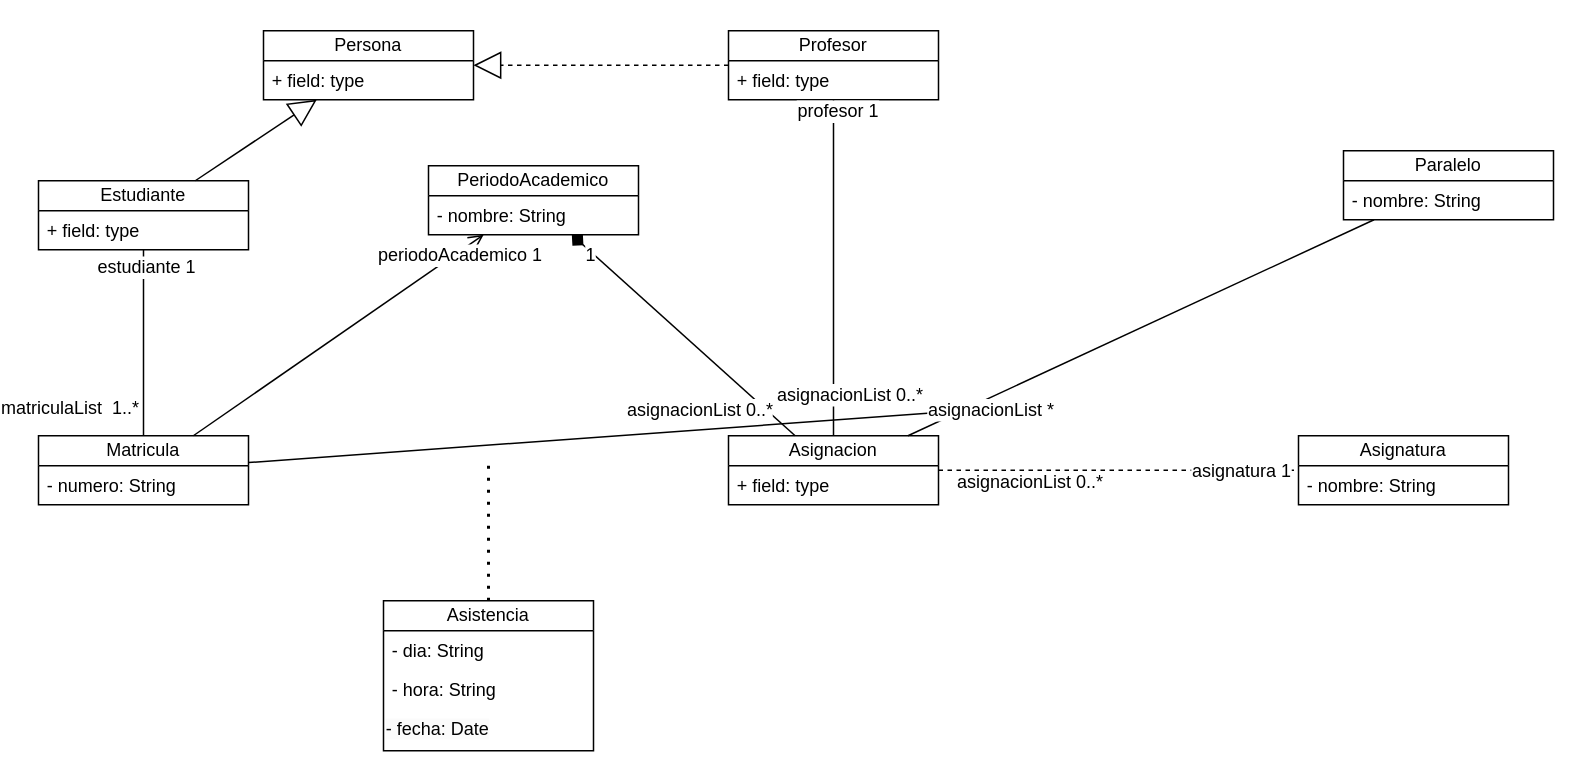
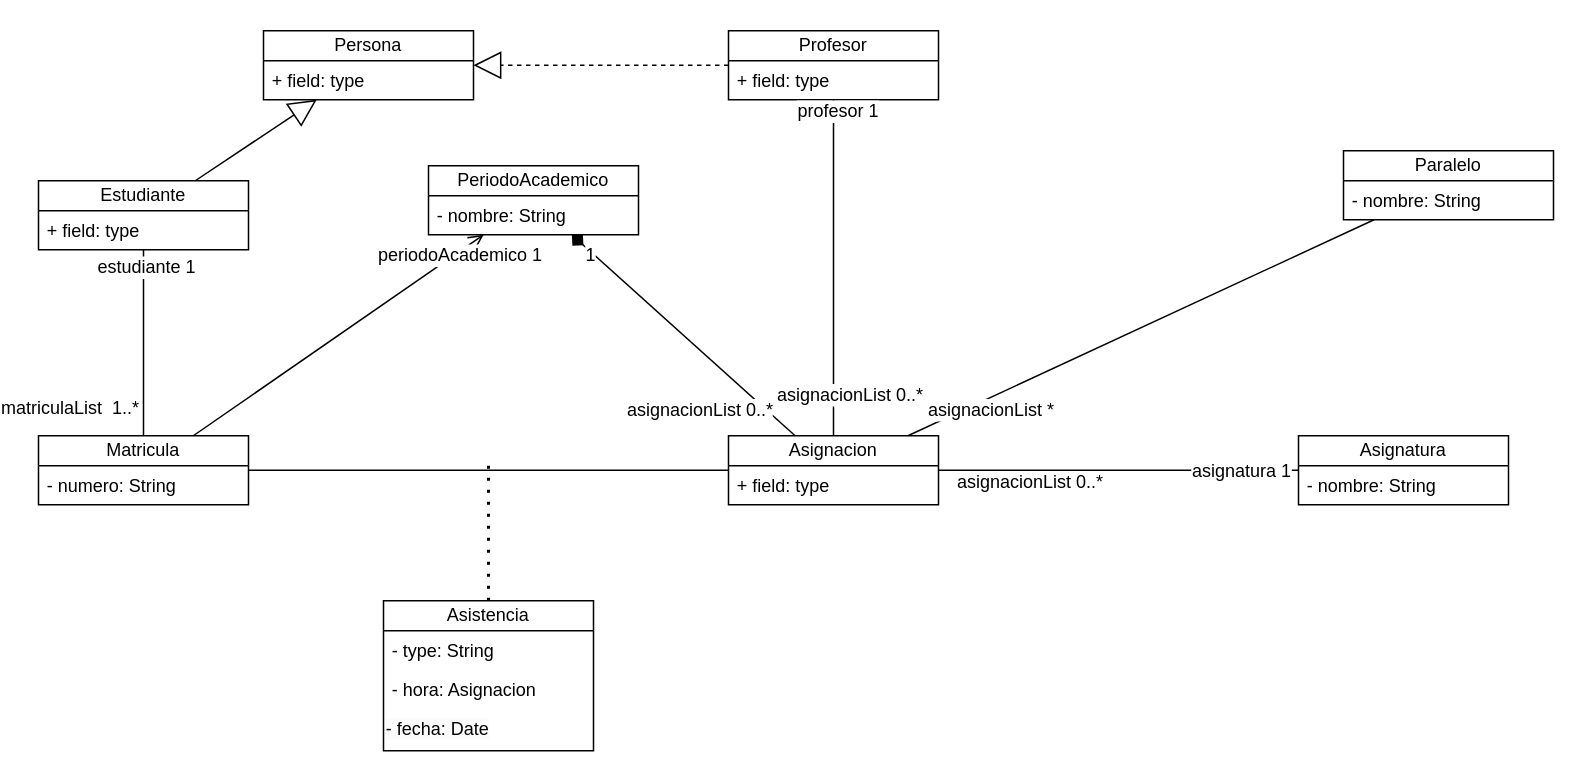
  <mxCell id="0" />
  <mxCell id="1" parent="0" />
  <mxCell id="2" value="Persona" style="swimlane;fontStyle=0;childLayout=stackLayout;horizontal=1;startSize=20;fillColor=none;horizontalStack=0;resizeParent=1;resizeParentMax=0;resizeLast=0;collapsible=1;marginBottom=0;whiteSpace=wrap;html=1;" vertex="1" parent="1"><mxGeometry x="170" y="20" width="140" height="46" as="geometry" /></mxCell>
  <mxCell id="3" value="+ field: type" style="text;strokeColor=none;fillColor=none;align=left;verticalAlign=top;spacingLeft=4;spacingRight=4;overflow=hidden;rotatable=0;points=[[0,0.5],[1,0.5]];portConstraint=eastwest;whiteSpace=wrap;html=1;" vertex="1" parent="2"><mxGeometry y="20" width="140" height="26" as="geometry" /></mxCell>
  <mxCell id="4" value="Profesor" style="swimlane;fontStyle=0;childLayout=stackLayout;horizontal=1;startSize=20;fillColor=none;horizontalStack=0;resizeParent=1;resizeParentMax=0;resizeLast=0;collapsible=1;marginBottom=0;whiteSpace=wrap;html=1;" vertex="1" parent="1"><mxGeometry x="480" y="20" width="140" height="46" as="geometry" /></mxCell>
  <mxCell id="5" value="+ field: type" style="text;strokeColor=none;fillColor=none;align=left;verticalAlign=top;spacingLeft=4;spacingRight=4;overflow=hidden;rotatable=0;points=[[0,0.5],[1,0.5]];portConstraint=eastwest;whiteSpace=wrap;html=1;" vertex="1" parent="4"><mxGeometry y="20" width="140" height="26" as="geometry" /></mxCell>
  <mxCell id="6" value="Paralelo" style="swimlane;fontStyle=0;childLayout=stackLayout;horizontal=1;startSize=20;fillColor=none;horizontalStack=0;resizeParent=1;resizeParentMax=0;resizeLast=0;collapsible=1;marginBottom=0;whiteSpace=wrap;html=1;" vertex="1" parent="1"><mxGeometry x="890" y="100" width="140" height="46" as="geometry" /></mxCell>
  <mxCell id="7" value="- nombre: String" style="text;strokeColor=none;fillColor=none;align=left;verticalAlign=top;spacingLeft=4;spacingRight=4;overflow=hidden;rotatable=0;points=[[0,0.5],[1,0.5]];portConstraint=eastwest;whiteSpace=wrap;html=1;" vertex="1" parent="6"><mxGeometry y="20" width="140" height="26" as="geometry" /></mxCell>
  <mxCell id="8" value="Estudiante" style="swimlane;fontStyle=0;childLayout=stackLayout;horizontal=1;startSize=20;fillColor=none;horizontalStack=0;resizeParent=1;resizeParentMax=0;resizeLast=0;collapsible=1;marginBottom=0;whiteSpace=wrap;html=1;" vertex="1" parent="1"><mxGeometry x="20" y="120" width="140" height="46" as="geometry" /></mxCell>
  <mxCell id="9" value="+ field: type" style="text;strokeColor=none;fillColor=none;align=left;verticalAlign=top;spacingLeft=4;spacingRight=4;overflow=hidden;rotatable=0;points=[[0,0.5],[1,0.5]];portConstraint=eastwest;whiteSpace=wrap;html=1;" vertex="1" parent="8"><mxGeometry y="20" width="140" height="26" as="geometry" /></mxCell>
  <mxCell id="10" value="Asignatura" style="swimlane;fontStyle=0;childLayout=stackLayout;horizontal=1;startSize=20;fillColor=none;horizontalStack=0;resizeParent=1;resizeParentMax=0;resizeLast=0;collapsible=1;marginBottom=0;whiteSpace=wrap;html=1;" vertex="1" parent="1"><mxGeometry x="860" y="290" width="140" height="46" as="geometry" /></mxCell>
  <mxCell id="11" value="- nombre: String" style="text;strokeColor=none;fillColor=none;align=left;verticalAlign=top;spacingLeft=4;spacingRight=4;overflow=hidden;rotatable=0;points=[[0,0.5],[1,0.5]];portConstraint=eastwest;whiteSpace=wrap;html=1;" vertex="1" parent="10"><mxGeometry y="20" width="140" height="26" as="geometry" /></mxCell>
  <mxCell id="12" value="Matricula" style="swimlane;fontStyle=0;childLayout=stackLayout;horizontal=1;startSize=20;fillColor=none;horizontalStack=0;resizeParent=1;resizeParentMax=0;resizeLast=0;collapsible=1;marginBottom=0;whiteSpace=wrap;html=1;" vertex="1" parent="1"><mxGeometry x="20" y="290" width="140" height="46" as="geometry" /></mxCell>
  <mxCell id="13" value="- numero: String" style="text;strokeColor=none;fillColor=none;align=left;verticalAlign=top;spacingLeft=4;spacingRight=4;overflow=hidden;rotatable=0;points=[[0,0.5],[1,0.5]];portConstraint=eastwest;whiteSpace=wrap;html=1;" vertex="1" parent="12"><mxGeometry y="20" width="140" height="26" as="geometry" /></mxCell>
  <mxCell id="14" value="" style="endArrow=block;endSize=16;endFill=0;html=1;rounded=0;fontSize=12;dashed=1;" edge="1" parent="1" source="4" target="2"><mxGeometry width="160" relative="1" as="geometry"><mxPoint x="660" y="270" as="sourcePoint" /><mxPoint x="820" y="270" as="targetPoint" /></mxGeometry></mxCell>
  <mxCell id="15" value="" style="endArrow=block;endSize=16;endFill=0;html=1;rounded=0;fontSize=12;" edge="1" parent="1" source="8" target="2"><mxGeometry width="160" relative="1" as="geometry"><mxPoint x="434" y="120" as="sourcePoint" /><mxPoint x="396" y="66" as="targetPoint" /></mxGeometry></mxCell>
  <mxCell id="16" value="Asignacion" style="swimlane;fontStyle=0;childLayout=stackLayout;horizontal=1;startSize=20;fillColor=none;horizontalStack=0;resizeParent=1;resizeParentMax=0;resizeLast=0;collapsible=1;marginBottom=0;whiteSpace=wrap;html=1;" vertex="1" parent="1"><mxGeometry x="480" y="290" width="140" height="46" as="geometry" /></mxCell>
  <mxCell id="17" value="+ field: type" style="text;strokeColor=none;fillColor=none;align=left;verticalAlign=top;spacingLeft=4;spacingRight=4;overflow=hidden;rotatable=0;points=[[0,0.5],[1,0.5]];portConstraint=eastwest;whiteSpace=wrap;html=1;" vertex="1" parent="16"><mxGeometry y="20" width="140" height="26" as="geometry" /></mxCell>
- <mxCell id="18" value="" style="endArrow=none;html=1;rounded=0;fontSize=12;startSize=8;endSize=8;dashed=1;" edge="1" parent="1" source="16" target="10"><mxGeometry width="50" height="50" relative="1" as="geometry"><mxPoint x="550" y="240" as="sourcePoint" /><mxPoint x="600" y="190" as="targetPoint" /></mxGeometry></mxCell>
+ <mxCell id="18" value="" style="endArrow=none;html=1;rounded=0;fontSize=12;startSize=8;endSize=8;" edge="1" parent="1" source="16" target="10"><mxGeometry width="50" height="50" relative="1" as="geometry"><mxPoint x="550" y="240" as="sourcePoint" /><mxPoint x="600" y="190" as="targetPoint" /></mxGeometry></mxCell>
  <mxCell id="19" value="asignatura 1" style="edgeLabel;html=1;align=center;verticalAlign=middle;resizable=0;points=[];;fontSize=12;" vertex="1" connectable="0" parent="18"><mxGeometry x="0.796" y="-3" relative="1" as="geometry"><mxPoint x="-15" y="-3" as="offset" /></mxGeometry></mxCell>
  <mxCell id="20" value="" style="endArrow=none;html=1;rounded=0;fontSize=12;startSize=8;endSize=8;" edge="1" parent="1" source="16" target="6"><mxGeometry width="50" height="50" relative="1" as="geometry"><mxPoint x="550" y="240" as="sourcePoint" /><mxPoint x="600" y="190" as="targetPoint" /></mxGeometry></mxCell>
  <mxCell id="21" value="" style="endArrow=none;html=1;rounded=0;fontSize=12;startSize=8;endSize=8;" edge="1" parent="1" source="16" target="4"><mxGeometry width="50" height="50" relative="1" as="geometry"><mxPoint x="550" y="220" as="sourcePoint" /><mxPoint x="600" y="190" as="targetPoint" /></mxGeometry></mxCell>
  <mxCell id="22" value="profesor 1" style="edgeLabel;html=1;align=center;verticalAlign=middle;resizable=0;points=[];;fontSize=12;" vertex="1" connectable="0" parent="21"><mxGeometry x="0.934" y="-2" relative="1" as="geometry"><mxPoint as="offset" /></mxGeometry></mxCell>
  <mxCell id="23" value="asignacionList 0..*" style="edgeLabel;html=1;align=center;verticalAlign=middle;resizable=0;points=[];;fontSize=12;" vertex="1" connectable="0" parent="21"><mxGeometry x="-0.752" relative="1" as="geometry"><mxPoint x="10" as="offset" /></mxGeometry></mxCell>
  <mxCell id="24" value="Asistencia" style="swimlane;fontStyle=0;childLayout=stackLayout;horizontal=1;startSize=20;fillColor=none;horizontalStack=0;resizeParent=1;resizeParentMax=0;resizeLast=0;collapsible=1;marginBottom=0;whiteSpace=wrap;html=1;" vertex="1" parent="1"><mxGeometry x="250" y="400" width="140" height="100" as="geometry" /></mxCell>
- <mxCell id="25" value="- dia: String&lt;br&gt;" style="text;strokeColor=none;fillColor=none;align=left;verticalAlign=top;spacingLeft=4;spacingRight=4;overflow=hidden;rotatable=0;points=[[0,0.5],[1,0.5]];portConstraint=eastwest;whiteSpace=wrap;html=1;" vertex="1" parent="24"><mxGeometry y="20" width="140" height="26" as="geometry" /></mxCell>
- <mxCell id="26" value="- hora: String" style="text;strokeColor=none;fillColor=none;align=left;verticalAlign=top;spacingLeft=4;spacingRight=4;overflow=hidden;rotatable=0;points=[[0,0.5],[1,0.5]];portConstraint=eastwest;whiteSpace=wrap;html=1;" vertex="1" parent="24"><mxGeometry y="46" width="140" height="26" as="geometry" /></mxCell>
+ <mxCell id="25" value="- type: String&lt;br&gt;" style="text;strokeColor=none;fillColor=none;align=left;verticalAlign=top;spacingLeft=4;spacingRight=4;overflow=hidden;rotatable=0;points=[[0,0.5],[1,0.5]];portConstraint=eastwest;whiteSpace=wrap;html=1;" vertex="1" parent="24"><mxGeometry y="20" width="140" height="26" as="geometry" /></mxCell>
+ <mxCell id="26" value="- hora: Asignacion" style="text;strokeColor=none;fillColor=none;align=left;verticalAlign=top;spacingLeft=4;spacingRight=4;overflow=hidden;rotatable=0;points=[[0,0.5],[1,0.5]];portConstraint=eastwest;whiteSpace=wrap;html=1;" vertex="1" parent="24"><mxGeometry y="46" width="140" height="26" as="geometry" /></mxCell>
  <mxCell id="27" value="&lt;span style=&quot;color: rgb(0, 0, 0); font-family: Helvetica; font-size: 12px; font-style: normal; font-variant-ligatures: normal; font-variant-caps: normal; font-weight: 400; letter-spacing: normal; orphans: 2; text-align: left; text-indent: 0px; text-transform: none; widows: 2; word-spacing: 0px; -webkit-text-stroke-width: 0px; background-color: rgb(251, 251, 251); text-decoration-thickness: initial; text-decoration-style: initial; text-decoration-color: initial; float: none; display: inline !important;&quot;&gt;- fecha: Date&lt;/span&gt;" style="text;whiteSpace=wrap;html=1;" vertex="1" parent="24"><mxGeometry y="72" width="140" height="28" as="geometry" /></mxCell>
- <mxCell id="28" value="" style="endArrow=none;html=1;rounded=0;fontSize=12;startSize=8;endSize=8;" edge="1" parent="1" source="12" target="39"><mxGeometry width="50" height="50" relative="1" as="geometry"><mxPoint x="550" y="240" as="sourcePoint" /><mxPoint x="600" y="190" as="targetPoint" /></mxGeometry></mxCell>
+ <mxCell id="28" value="" style="endArrow=none;html=1;rounded=0;fontSize=12;startSize=8;endSize=8;" edge="1" parent="1" source="12" target="16"><mxGeometry width="50" height="50" relative="1" as="geometry"><mxPoint x="550" y="240" as="sourcePoint" /><mxPoint x="600" y="190" as="targetPoint" /></mxGeometry></mxCell>
  <mxCell id="29" value="PeriodoAcademico" style="swimlane;fontStyle=0;childLayout=stackLayout;horizontal=1;startSize=20;fillColor=none;horizontalStack=0;resizeParent=1;resizeParentMax=0;resizeLast=0;collapsible=1;marginBottom=0;whiteSpace=wrap;html=1;" vertex="1" parent="1"><mxGeometry x="280" y="110" width="140" height="46" as="geometry" /></mxCell>
  <mxCell id="30" value="- nombre: String" style="text;strokeColor=none;fillColor=none;align=left;verticalAlign=top;spacingLeft=4;spacingRight=4;overflow=hidden;rotatable=0;points=[[0,0.5],[1,0.5]];portConstraint=eastwest;whiteSpace=wrap;html=1;" vertex="1" parent="29"><mxGeometry y="20" width="140" height="26" as="geometry" /></mxCell>
  <mxCell id="31" value="" style="endArrow=none;dashed=1;html=1;dashPattern=1 3;strokeWidth=2;rounded=0;fontSize=12;startSize=8;endSize=8;" edge="1" parent="1" source="24"><mxGeometry width="50" height="50" relative="1" as="geometry"><mxPoint x="550" y="240" as="sourcePoint" /><mxPoint x="320" y="310" as="targetPoint" /></mxGeometry></mxCell>
  <mxCell id="32" value="" style="endArrow=diamond;html=1;rounded=0;fontSize=12;startSize=8;endSize=8;" edge="1" parent="1" source="16" target="29"><mxGeometry width="50" height="50" relative="1" as="geometry"><mxPoint x="550" y="240" as="sourcePoint" /><mxPoint x="600" y="190" as="targetPoint" /></mxGeometry></mxCell>
  <mxCell id="33" value="1&lt;br&gt;" style="edgeLabel;html=1;align=center;verticalAlign=middle;resizable=0;points=[];;fontSize=12;" vertex="1" connectable="0" parent="32"><mxGeometry x="0.822" y="2" relative="1" as="geometry"><mxPoint as="offset" /></mxGeometry></mxCell>
  <mxCell id="34" value="" style="endArrow=open;html=1;rounded=0;fontSize=12;startSize=8;endSize=8;" edge="1" parent="1" source="12" target="29"><mxGeometry width="50" height="50" relative="1" as="geometry"><mxPoint x="550" y="240" as="sourcePoint" /><mxPoint x="600" y="190" as="targetPoint" /></mxGeometry></mxCell>
  <mxCell id="35" value="periodoAcademico 1&lt;br&gt;" style="edgeLabel;html=1;align=center;verticalAlign=middle;resizable=0;points=[];;fontSize=12;" vertex="1" connectable="0" parent="34"><mxGeometry x="0.883" y="2" relative="1" as="geometry"><mxPoint x="-4" y="8" as="offset" /></mxGeometry></mxCell>
  <mxCell id="36" value="" style="endArrow=none;html=1;rounded=0;fontSize=12;startSize=8;endSize=8;" edge="1" parent="1" source="12" target="8"><mxGeometry width="50" height="50" relative="1" as="geometry"><mxPoint x="550" y="230" as="sourcePoint" /><mxPoint x="600" y="180" as="targetPoint" /></mxGeometry></mxCell>
  <mxCell id="37" value="estudiante 1" style="edgeLabel;html=1;align=center;verticalAlign=middle;resizable=0;points=[];;fontSize=12;" vertex="1" connectable="0" parent="36"><mxGeometry x="0.829" y="-1" relative="1" as="geometry"><mxPoint as="offset" /></mxGeometry></mxCell>
  <mxCell id="38" value="matriculaList&amp;nbsp; 1..*" style="edgeLabel;html=1;align=center;verticalAlign=middle;resizable=0;points=[];;fontSize=12;" vertex="1" connectable="0" parent="36"><mxGeometry x="-0.784" y="-1" relative="1" as="geometry"><mxPoint x="-51" y="-6" as="offset" /></mxGeometry></mxCell>
  <mxCell id="39" value="asignacionList *" style="edgeLabel;html=1;align=center;verticalAlign=middle;resizable=0;points=[];;fontSize=12;" vertex="1" connectable="0" parent="1"><mxGeometry x="654" y="272" as="geometry" /></mxCell>
  <mxCell id="40" value="asignacionList 0..*" style="edgeLabel;html=1;align=center;verticalAlign=middle;resizable=0;points=[];;fontSize=12;" vertex="1" connectable="0" parent="1"><mxGeometry x="460" y="272" as="geometry" /></mxCell>
  <mxCell id="41" value="asignacionList 0..*" style="edgeLabel;html=1;align=center;verticalAlign=middle;resizable=0;points=[];;fontSize=12;" vertex="1" connectable="0" parent="1"><mxGeometry x="680" y="320" as="geometry" /></mxCell>
